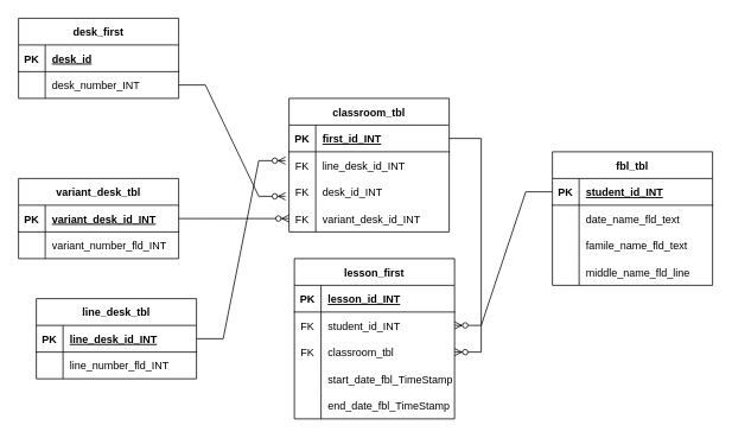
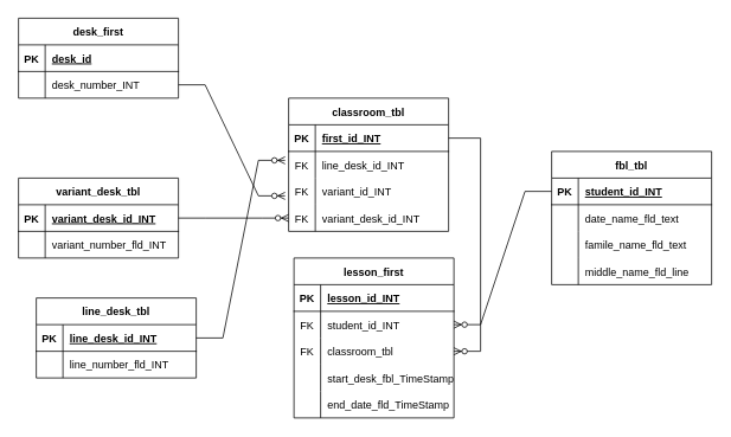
  <mxCell id="0" />
  <mxCell id="1" parent="0" />
  <mxCell id="2" value="classroom_tbl" style="shape=table;startSize=30;container=1;collapsible=1;childLayout=tableLayout;fixedRows=1;rowLines=0;fontStyle=1;align=center;resizeLast=1;" vertex="1" parent="1"><mxGeometry x="324" y="110" width="180" height="150" as="geometry" /></mxCell>
  <mxCell id="3" value="" style="shape=tableRow;horizontal=0;startSize=0;swimlaneHead=0;swimlaneBody=0;fillColor=none;collapsible=0;dropTarget=0;points=[[0,0.5],[1,0.5]];portConstraint=eastwest;top=0;left=0;right=0;bottom=1;" vertex="1" parent="2"><mxGeometry y="30" width="180" height="30" as="geometry" /></mxCell>
  <mxCell id="4" value="PK" style="shape=partialRectangle;connectable=0;fillColor=none;top=0;left=0;bottom=0;right=0;fontStyle=1;overflow=hidden;" vertex="1" parent="3"><mxGeometry width="30" height="30" as="geometry"><mxRectangle width="30" height="30" as="alternateBounds" /></mxGeometry></mxCell>
  <mxCell id="5" value="first_id_INT" style="shape=partialRectangle;connectable=0;fillColor=none;top=0;left=0;bottom=0;right=0;align=left;spacingLeft=6;fontStyle=5;overflow=hidden;" vertex="1" parent="3"><mxGeometry x="30" width="150" height="30" as="geometry"><mxRectangle width="150" height="30" as="alternateBounds" /></mxGeometry></mxCell>
  <mxCell id="6" value="" style="shape=tableRow;horizontal=0;startSize=0;swimlaneHead=0;swimlaneBody=0;fillColor=none;collapsible=0;dropTarget=0;points=[[0,0.5],[1,0.5]];portConstraint=eastwest;top=0;left=0;right=0;bottom=0;" vertex="1" parent="2"><mxGeometry y="60" width="180" height="30" as="geometry" /></mxCell>
  <mxCell id="7" value="FK" style="shape=partialRectangle;connectable=0;fillColor=none;top=0;left=0;bottom=0;right=0;editable=1;overflow=hidden;" vertex="1" parent="6"><mxGeometry width="30" height="30" as="geometry"><mxRectangle width="30" height="30" as="alternateBounds" /></mxGeometry></mxCell>
  <mxCell id="8" value="line_desk_id_INT" style="shape=partialRectangle;connectable=0;fillColor=none;top=0;left=0;bottom=0;right=0;align=left;spacingLeft=6;overflow=hidden;" vertex="1" parent="6"><mxGeometry x="30" width="150" height="30" as="geometry"><mxRectangle width="150" height="30" as="alternateBounds" /></mxGeometry></mxCell>
  <mxCell id="9" value="" style="shape=tableRow;horizontal=0;startSize=0;swimlaneHead=0;swimlaneBody=0;fillColor=none;collapsible=0;dropTarget=0;points=[[0,0.5],[1,0.5]];portConstraint=eastwest;top=0;left=0;right=0;bottom=0;" vertex="1" parent="2"><mxGeometry y="90" width="180" height="30" as="geometry" /></mxCell>
  <mxCell id="10" value="FK" style="shape=partialRectangle;connectable=0;fillColor=none;top=0;left=0;bottom=0;right=0;editable=1;overflow=hidden;" vertex="1" parent="9"><mxGeometry width="30" height="30" as="geometry"><mxRectangle width="30" height="30" as="alternateBounds" /></mxGeometry></mxCell>
- <mxCell id="11" value="desk_id_INT" style="shape=partialRectangle;connectable=0;fillColor=none;top=0;left=0;bottom=0;right=0;align=left;spacingLeft=6;overflow=hidden;" vertex="1" parent="9"><mxGeometry x="30" width="150" height="30" as="geometry"><mxRectangle width="150" height="30" as="alternateBounds" /></mxGeometry></mxCell>
+ <mxCell id="11" value="variant_id_INT" style="shape=partialRectangle;connectable=0;fillColor=none;top=0;left=0;bottom=0;right=0;align=left;spacingLeft=6;overflow=hidden;" vertex="1" parent="9"><mxGeometry x="30" width="150" height="30" as="geometry"><mxRectangle width="150" height="30" as="alternateBounds" /></mxGeometry></mxCell>
  <mxCell id="12" value="" style="shape=tableRow;horizontal=0;startSize=0;swimlaneHead=0;swimlaneBody=0;fillColor=none;collapsible=0;dropTarget=0;points=[[0,0.5],[1,0.5]];portConstraint=eastwest;top=0;left=0;right=0;bottom=0;" vertex="1" parent="2"><mxGeometry y="120" width="180" height="30" as="geometry" /></mxCell>
  <mxCell id="13" value="FK" style="shape=partialRectangle;connectable=0;fillColor=none;top=0;left=0;bottom=0;right=0;editable=1;overflow=hidden;" vertex="1" parent="12"><mxGeometry width="30" height="30" as="geometry"><mxRectangle width="30" height="30" as="alternateBounds" /></mxGeometry></mxCell>
  <mxCell id="14" value="variant_desk_id_INT" style="shape=partialRectangle;connectable=0;fillColor=none;top=0;left=0;bottom=0;right=0;align=left;spacingLeft=6;overflow=hidden;" vertex="1" parent="12"><mxGeometry x="30" width="150" height="30" as="geometry"><mxRectangle width="150" height="30" as="alternateBounds" /></mxGeometry></mxCell>
  <mxCell id="15" value="desk_first" style="shape=table;startSize=30;container=1;collapsible=1;childLayout=tableLayout;fixedRows=1;rowLines=0;fontStyle=1;align=center;resizeLast=1;" vertex="1" parent="1"><mxGeometry x="20" y="20" width="180" height="90" as="geometry" /></mxCell>
  <mxCell id="16" value="" style="shape=tableRow;horizontal=0;startSize=0;swimlaneHead=0;swimlaneBody=0;fillColor=none;collapsible=0;dropTarget=0;points=[[0,0.5],[1,0.5]];portConstraint=eastwest;top=0;left=0;right=0;bottom=1;" vertex="1" parent="15"><mxGeometry y="30" width="180" height="30" as="geometry" /></mxCell>
  <mxCell id="17" value="PK" style="shape=partialRectangle;connectable=0;fillColor=none;top=0;left=0;bottom=0;right=0;fontStyle=1;overflow=hidden;" vertex="1" parent="16"><mxGeometry width="30" height="30" as="geometry"><mxRectangle width="30" height="30" as="alternateBounds" /></mxGeometry></mxCell>
  <mxCell id="18" value="desk_id" style="shape=partialRectangle;connectable=0;fillColor=none;top=0;left=0;bottom=0;right=0;align=left;spacingLeft=6;fontStyle=5;overflow=hidden;" vertex="1" parent="16"><mxGeometry x="30" width="150" height="30" as="geometry"><mxRectangle width="150" height="30" as="alternateBounds" /></mxGeometry></mxCell>
  <mxCell id="19" value="" style="shape=tableRow;horizontal=0;startSize=0;swimlaneHead=0;swimlaneBody=0;fillColor=none;collapsible=0;dropTarget=0;points=[[0,0.5],[1,0.5]];portConstraint=eastwest;top=0;left=0;right=0;bottom=0;" vertex="1" parent="15"><mxGeometry y="60" width="180" height="30" as="geometry" /></mxCell>
  <mxCell id="20" value="" style="shape=partialRectangle;connectable=0;fillColor=none;top=0;left=0;bottom=0;right=0;editable=1;overflow=hidden;" vertex="1" parent="19"><mxGeometry width="30" height="30" as="geometry"><mxRectangle width="30" height="30" as="alternateBounds" /></mxGeometry></mxCell>
  <mxCell id="21" value="desk_number_INT" style="shape=partialRectangle;connectable=0;fillColor=none;top=0;left=0;bottom=0;right=0;align=left;spacingLeft=6;overflow=hidden;" vertex="1" parent="19"><mxGeometry x="30" width="150" height="30" as="geometry"><mxRectangle width="150" height="30" as="alternateBounds" /></mxGeometry></mxCell>
  <mxCell id="22" value="line_desk_tbl" style="shape=table;startSize=30;container=1;collapsible=1;childLayout=tableLayout;fixedRows=1;rowLines=0;fontStyle=1;align=center;resizeLast=1;" vertex="1" parent="1"><mxGeometry x="40" y="335" width="180" height="90" as="geometry" /></mxCell>
  <mxCell id="23" value="" style="shape=tableRow;horizontal=0;startSize=0;swimlaneHead=0;swimlaneBody=0;fillColor=none;collapsible=0;dropTarget=0;points=[[0,0.5],[1,0.5]];portConstraint=eastwest;top=0;left=0;right=0;bottom=1;" vertex="1" parent="22"><mxGeometry y="30" width="180" height="30" as="geometry" /></mxCell>
  <mxCell id="24" value="PK" style="shape=partialRectangle;connectable=0;fillColor=none;top=0;left=0;bottom=0;right=0;fontStyle=1;overflow=hidden;" vertex="1" parent="23"><mxGeometry width="30" height="30" as="geometry"><mxRectangle width="30" height="30" as="alternateBounds" /></mxGeometry></mxCell>
  <mxCell id="25" value="line_desk_id_INT" style="shape=partialRectangle;connectable=0;fillColor=none;top=0;left=0;bottom=0;right=0;align=left;spacingLeft=6;fontStyle=5;overflow=hidden;" vertex="1" parent="23"><mxGeometry x="30" width="150" height="30" as="geometry"><mxRectangle width="150" height="30" as="alternateBounds" /></mxGeometry></mxCell>
  <mxCell id="26" value="" style="shape=tableRow;horizontal=0;startSize=0;swimlaneHead=0;swimlaneBody=0;fillColor=none;collapsible=0;dropTarget=0;points=[[0,0.5],[1,0.5]];portConstraint=eastwest;top=0;left=0;right=0;bottom=0;" vertex="1" parent="22"><mxGeometry y="60" width="180" height="30" as="geometry" /></mxCell>
  <mxCell id="27" value="" style="shape=partialRectangle;connectable=0;fillColor=none;top=0;left=0;bottom=0;right=0;editable=1;overflow=hidden;" vertex="1" parent="26"><mxGeometry width="30" height="30" as="geometry"><mxRectangle width="30" height="30" as="alternateBounds" /></mxGeometry></mxCell>
  <mxCell id="28" value="line_number_fld_INT" style="shape=partialRectangle;connectable=0;fillColor=none;top=0;left=0;bottom=0;right=0;align=left;spacingLeft=6;overflow=hidden;" vertex="1" parent="26"><mxGeometry x="30" width="150" height="30" as="geometry"><mxRectangle width="150" height="30" as="alternateBounds" /></mxGeometry></mxCell>
  <mxCell id="29" value="variant_desk_tbl" style="shape=table;startSize=30;container=1;collapsible=1;childLayout=tableLayout;fixedRows=1;rowLines=0;fontStyle=1;align=center;resizeLast=1;" vertex="1" parent="1"><mxGeometry x="20" y="200" width="180" height="90" as="geometry" /></mxCell>
  <mxCell id="30" value="" style="shape=tableRow;horizontal=0;startSize=0;swimlaneHead=0;swimlaneBody=0;fillColor=none;collapsible=0;dropTarget=0;points=[[0,0.5],[1,0.5]];portConstraint=eastwest;top=0;left=0;right=0;bottom=1;" vertex="1" parent="29"><mxGeometry y="30" width="180" height="30" as="geometry" /></mxCell>
  <mxCell id="31" value="PK" style="shape=partialRectangle;connectable=0;fillColor=none;top=0;left=0;bottom=0;right=0;fontStyle=1;overflow=hidden;" vertex="1" parent="30"><mxGeometry width="30" height="30" as="geometry"><mxRectangle width="30" height="30" as="alternateBounds" /></mxGeometry></mxCell>
  <mxCell id="32" value="variant_desk_id_INT" style="shape=partialRectangle;connectable=0;fillColor=none;top=0;left=0;bottom=0;right=0;align=left;spacingLeft=6;fontStyle=5;overflow=hidden;" vertex="1" parent="30"><mxGeometry x="30" width="150" height="30" as="geometry"><mxRectangle width="150" height="30" as="alternateBounds" /></mxGeometry></mxCell>
  <mxCell id="33" value="" style="shape=tableRow;horizontal=0;startSize=0;swimlaneHead=0;swimlaneBody=0;fillColor=none;collapsible=0;dropTarget=0;points=[[0,0.5],[1,0.5]];portConstraint=eastwest;top=0;left=0;right=0;bottom=0;" vertex="1" parent="29"><mxGeometry y="60" width="180" height="30" as="geometry" /></mxCell>
  <mxCell id="34" value="" style="shape=partialRectangle;connectable=0;fillColor=none;top=0;left=0;bottom=0;right=0;editable=1;overflow=hidden;" vertex="1" parent="33"><mxGeometry width="30" height="30" as="geometry"><mxRectangle width="30" height="30" as="alternateBounds" /></mxGeometry></mxCell>
  <mxCell id="35" value="variant_number_fld_INT" style="shape=partialRectangle;connectable=0;fillColor=none;top=0;left=0;bottom=0;right=0;align=left;spacingLeft=6;overflow=hidden;" vertex="1" parent="33"><mxGeometry x="30" width="150" height="30" as="geometry"><mxRectangle width="150" height="30" as="alternateBounds" /></mxGeometry></mxCell>
  <mxCell id="36" value="fbl_tbl" style="shape=table;startSize=30;container=1;collapsible=1;childLayout=tableLayout;fixedRows=1;rowLines=0;fontStyle=1;align=center;resizeLast=1;" vertex="1" parent="1"><mxGeometry x="620" y="170" width="180" height="150" as="geometry" /></mxCell>
  <mxCell id="37" value="" style="shape=tableRow;horizontal=0;startSize=0;swimlaneHead=0;swimlaneBody=0;fillColor=none;collapsible=0;dropTarget=0;points=[[0,0.5],[1,0.5]];portConstraint=eastwest;top=0;left=0;right=0;bottom=1;" vertex="1" parent="36"><mxGeometry y="30" width="180" height="30" as="geometry" /></mxCell>
  <mxCell id="38" value="PK" style="shape=partialRectangle;connectable=0;fillColor=none;top=0;left=0;bottom=0;right=0;fontStyle=1;overflow=hidden;" vertex="1" parent="37"><mxGeometry width="30" height="30" as="geometry"><mxRectangle width="30" height="30" as="alternateBounds" /></mxGeometry></mxCell>
  <mxCell id="39" value="student_id_INT" style="shape=partialRectangle;connectable=0;fillColor=none;top=0;left=0;bottom=0;right=0;align=left;spacingLeft=6;fontStyle=5;overflow=hidden;" vertex="1" parent="37"><mxGeometry x="30" width="150" height="30" as="geometry"><mxRectangle width="150" height="30" as="alternateBounds" /></mxGeometry></mxCell>
  <mxCell id="40" value="" style="shape=tableRow;horizontal=0;startSize=0;swimlaneHead=0;swimlaneBody=0;fillColor=none;collapsible=0;dropTarget=0;points=[[0,0.5],[1,0.5]];portConstraint=eastwest;top=0;left=0;right=0;bottom=0;" vertex="1" parent="36"><mxGeometry y="60" width="180" height="30" as="geometry" /></mxCell>
  <mxCell id="41" value="" style="shape=partialRectangle;connectable=0;fillColor=none;top=0;left=0;bottom=0;right=0;editable=1;overflow=hidden;" vertex="1" parent="40"><mxGeometry width="30" height="30" as="geometry"><mxRectangle width="30" height="30" as="alternateBounds" /></mxGeometry></mxCell>
  <mxCell id="42" value="date_name_fld_text" style="shape=partialRectangle;connectable=0;fillColor=none;top=0;left=0;bottom=0;right=0;align=left;spacingLeft=6;overflow=hidden;" vertex="1" parent="40"><mxGeometry x="30" width="150" height="30" as="geometry"><mxRectangle width="150" height="30" as="alternateBounds" /></mxGeometry></mxCell>
  <mxCell id="43" value="" style="shape=tableRow;horizontal=0;startSize=0;swimlaneHead=0;swimlaneBody=0;fillColor=none;collapsible=0;dropTarget=0;points=[[0,0.5],[1,0.5]];portConstraint=eastwest;top=0;left=0;right=0;bottom=0;" vertex="1" parent="36"><mxGeometry y="90" width="180" height="30" as="geometry" /></mxCell>
  <mxCell id="44" value="" style="shape=partialRectangle;connectable=0;fillColor=none;top=0;left=0;bottom=0;right=0;editable=1;overflow=hidden;" vertex="1" parent="43"><mxGeometry width="30" height="30" as="geometry"><mxRectangle width="30" height="30" as="alternateBounds" /></mxGeometry></mxCell>
  <mxCell id="45" value="famile_name_fld_text" style="shape=partialRectangle;connectable=0;fillColor=none;top=0;left=0;bottom=0;right=0;align=left;spacingLeft=6;overflow=hidden;" vertex="1" parent="43"><mxGeometry x="30" width="150" height="30" as="geometry"><mxRectangle width="150" height="30" as="alternateBounds" /></mxGeometry></mxCell>
  <mxCell id="46" value="" style="shape=tableRow;horizontal=0;startSize=0;swimlaneHead=0;swimlaneBody=0;fillColor=none;collapsible=0;dropTarget=0;points=[[0,0.5],[1,0.5]];portConstraint=eastwest;top=0;left=0;right=0;bottom=0;" vertex="1" parent="36"><mxGeometry y="120" width="180" height="30" as="geometry" /></mxCell>
  <mxCell id="47" value="" style="shape=partialRectangle;connectable=0;fillColor=none;top=0;left=0;bottom=0;right=0;editable=1;overflow=hidden;" vertex="1" parent="46"><mxGeometry width="30" height="30" as="geometry"><mxRectangle width="30" height="30" as="alternateBounds" /></mxGeometry></mxCell>
  <mxCell id="48" value="middle_name_fld_line" style="shape=partialRectangle;connectable=0;fillColor=none;top=0;left=0;bottom=0;right=0;align=left;spacingLeft=6;overflow=hidden;" vertex="1" parent="46"><mxGeometry x="30" width="150" height="30" as="geometry"><mxRectangle width="150" height="30" as="alternateBounds" /></mxGeometry></mxCell>
  <mxCell id="49" value="" style="edgeStyle=entityRelationEdgeStyle;fontSize=12;html=1;endArrow=ERzeroToMany;endFill=1;rounded=0;exitX=1;exitY=0.5;exitDx=0;exitDy=0;" edge="1" parent="1" source="19"><mxGeometry width="100" height="100" relative="1" as="geometry"><mxPoint x="360" y="300" as="sourcePoint" /><mxPoint x="320" y="220" as="targetPoint" /></mxGeometry></mxCell>
  <mxCell id="50" value="" style="edgeStyle=entityRelationEdgeStyle;fontSize=12;html=1;endArrow=ERzeroToMany;endFill=1;rounded=0;exitX=1;exitY=0.5;exitDx=0;exitDy=0;entryX=0;entryY=0.5;entryDx=0;entryDy=0;" edge="1" parent="1" source="30" target="12"><mxGeometry width="100" height="100" relative="1" as="geometry"><mxPoint x="224" y="410" as="sourcePoint" /><mxPoint x="324" y="310" as="targetPoint" /></mxGeometry></mxCell>
  <mxCell id="51" value="lesson_first" style="shape=table;startSize=30;container=1;collapsible=1;childLayout=tableLayout;fixedRows=1;rowLines=0;fontStyle=1;align=center;resizeLast=1;" vertex="1" parent="1"><mxGeometry x="330" y="290" width="180" height="180" as="geometry" /></mxCell>
  <mxCell id="52" value="" style="shape=tableRow;horizontal=0;startSize=0;swimlaneHead=0;swimlaneBody=0;fillColor=none;collapsible=0;dropTarget=0;points=[[0,0.5],[1,0.5]];portConstraint=eastwest;top=0;left=0;right=0;bottom=1;" vertex="1" parent="51"><mxGeometry y="30" width="180" height="30" as="geometry" /></mxCell>
  <mxCell id="53" value="PK" style="shape=partialRectangle;connectable=0;fillColor=none;top=0;left=0;bottom=0;right=0;fontStyle=1;overflow=hidden;" vertex="1" parent="52"><mxGeometry width="30" height="30" as="geometry"><mxRectangle width="30" height="30" as="alternateBounds" /></mxGeometry></mxCell>
  <mxCell id="54" value="lesson_id_INT" style="shape=partialRectangle;connectable=0;fillColor=none;top=0;left=0;bottom=0;right=0;align=left;spacingLeft=6;fontStyle=5;overflow=hidden;" vertex="1" parent="52"><mxGeometry x="30" width="150" height="30" as="geometry"><mxRectangle width="150" height="30" as="alternateBounds" /></mxGeometry></mxCell>
  <mxCell id="55" value="" style="shape=tableRow;horizontal=0;startSize=0;swimlaneHead=0;swimlaneBody=0;fillColor=none;collapsible=0;dropTarget=0;points=[[0,0.5],[1,0.5]];portConstraint=eastwest;top=0;left=0;right=0;bottom=0;" vertex="1" parent="51"><mxGeometry y="60" width="180" height="30" as="geometry" /></mxCell>
  <mxCell id="56" value="FK" style="shape=partialRectangle;connectable=0;fillColor=none;top=0;left=0;bottom=0;right=0;editable=1;overflow=hidden;" vertex="1" parent="55"><mxGeometry width="30" height="30" as="geometry"><mxRectangle width="30" height="30" as="alternateBounds" /></mxGeometry></mxCell>
  <mxCell id="57" value="student_id_INT" style="shape=partialRectangle;connectable=0;fillColor=none;top=0;left=0;bottom=0;right=0;align=left;spacingLeft=6;overflow=hidden;" vertex="1" parent="55"><mxGeometry x="30" width="150" height="30" as="geometry"><mxRectangle width="150" height="30" as="alternateBounds" /></mxGeometry></mxCell>
  <mxCell id="58" value="" style="shape=tableRow;horizontal=0;startSize=0;swimlaneHead=0;swimlaneBody=0;fillColor=none;collapsible=0;dropTarget=0;points=[[0,0.5],[1,0.5]];portConstraint=eastwest;top=0;left=0;right=0;bottom=0;" vertex="1" parent="51"><mxGeometry y="90" width="180" height="30" as="geometry" /></mxCell>
  <mxCell id="59" value="FK" style="shape=partialRectangle;connectable=0;fillColor=none;top=0;left=0;bottom=0;right=0;editable=1;overflow=hidden;" vertex="1" parent="58"><mxGeometry width="30" height="30" as="geometry"><mxRectangle width="30" height="30" as="alternateBounds" /></mxGeometry></mxCell>
  <mxCell id="60" value="classroom_tbl" style="shape=partialRectangle;connectable=0;fillColor=none;top=0;left=0;bottom=0;right=0;align=left;spacingLeft=6;overflow=hidden;" vertex="1" parent="58"><mxGeometry x="30" width="150" height="30" as="geometry"><mxRectangle width="150" height="30" as="alternateBounds" /></mxGeometry></mxCell>
  <mxCell id="61" value="" style="shape=tableRow;horizontal=0;startSize=0;swimlaneHead=0;swimlaneBody=0;fillColor=none;collapsible=0;dropTarget=0;points=[[0,0.5],[1,0.5]];portConstraint=eastwest;top=0;left=0;right=0;bottom=0;" vertex="1" parent="51"><mxGeometry y="120" width="180" height="30" as="geometry" /></mxCell>
  <mxCell id="62" value="" style="shape=partialRectangle;connectable=0;fillColor=none;top=0;left=0;bottom=0;right=0;editable=1;overflow=hidden;" vertex="1" parent="61"><mxGeometry width="30" height="30" as="geometry"><mxRectangle width="30" height="30" as="alternateBounds" /></mxGeometry></mxCell>
- <mxCell id="63" value="start_date_fbl_TimeStamp" style="shape=partialRectangle;connectable=0;fillColor=none;top=0;left=0;bottom=0;right=0;align=left;spacingLeft=6;overflow=hidden;" vertex="1" parent="61"><mxGeometry x="30" width="150" height="30" as="geometry"><mxRectangle width="150" height="30" as="alternateBounds" /></mxGeometry></mxCell>
+ <mxCell id="63" value="start_desk_fbl_TimeStamp" style="shape=partialRectangle;connectable=0;fillColor=none;top=0;left=0;bottom=0;right=0;align=left;spacingLeft=6;overflow=hidden;" vertex="1" parent="61"><mxGeometry x="30" width="150" height="30" as="geometry"><mxRectangle width="150" height="30" as="alternateBounds" /></mxGeometry></mxCell>
  <mxCell id="64" value="" style="shape=tableRow;horizontal=0;startSize=0;swimlaneHead=0;swimlaneBody=0;fillColor=none;collapsible=0;dropTarget=0;points=[[0,0.5],[1,0.5]];portConstraint=eastwest;top=0;left=0;right=0;bottom=0;" vertex="1" parent="51"><mxGeometry y="150" width="180" height="30" as="geometry" /></mxCell>
  <mxCell id="65" value="" style="shape=partialRectangle;connectable=0;fillColor=none;top=0;left=0;bottom=0;right=0;editable=1;overflow=hidden;" vertex="1" parent="64"><mxGeometry width="30" height="30" as="geometry"><mxRectangle width="30" height="30" as="alternateBounds" /></mxGeometry></mxCell>
- <mxCell id="66" value="end_date_fbl_TimeStamp" style="shape=partialRectangle;connectable=0;fillColor=none;top=0;left=0;bottom=0;right=0;align=left;spacingLeft=6;overflow=hidden;" vertex="1" parent="64"><mxGeometry x="30" width="150" height="30" as="geometry"><mxRectangle width="150" height="30" as="alternateBounds" /></mxGeometry></mxCell>
+ <mxCell id="66" value="end_date_fld_TimeStamp" style="shape=partialRectangle;connectable=0;fillColor=none;top=0;left=0;bottom=0;right=0;align=left;spacingLeft=6;overflow=hidden;" vertex="1" parent="64"><mxGeometry x="30" width="150" height="30" as="geometry"><mxRectangle width="150" height="30" as="alternateBounds" /></mxGeometry></mxCell>
  <mxCell id="67" value="" style="edgeStyle=entityRelationEdgeStyle;fontSize=12;html=1;endArrow=ERzeroToMany;endFill=1;rounded=0;exitX=0;exitY=0.5;exitDx=0;exitDy=0;entryX=1;entryY=0.5;entryDx=0;entryDy=0;" edge="1" parent="1" source="37" target="55"><mxGeometry width="100" height="100" relative="1" as="geometry"><mxPoint x="580" y="450" as="sourcePoint" /><mxPoint x="680" y="350" as="targetPoint" /></mxGeometry></mxCell>
  <mxCell id="68" value="" style="edgeStyle=entityRelationEdgeStyle;fontSize=12;html=1;endArrow=ERzeroToMany;endFill=1;rounded=0;exitX=1;exitY=0.5;exitDx=0;exitDy=0;" edge="1" parent="1" source="3" target="58"><mxGeometry width="100" height="100" relative="1" as="geometry"><mxPoint x="360" y="300" as="sourcePoint" /><mxPoint x="460" y="200" as="targetPoint" /></mxGeometry></mxCell>
  <mxCell id="69" value="" style="edgeStyle=entityRelationEdgeStyle;fontSize=12;html=1;endArrow=ERzeroToMany;endFill=1;rounded=0;exitX=1;exitY=0.5;exitDx=0;exitDy=0;" edge="1" parent="1" source="23"><mxGeometry width="100" height="100" relative="1" as="geometry"><mxPoint x="360" y="300" as="sourcePoint" /><mxPoint x="320" y="180" as="targetPoint" /></mxGeometry></mxCell>
